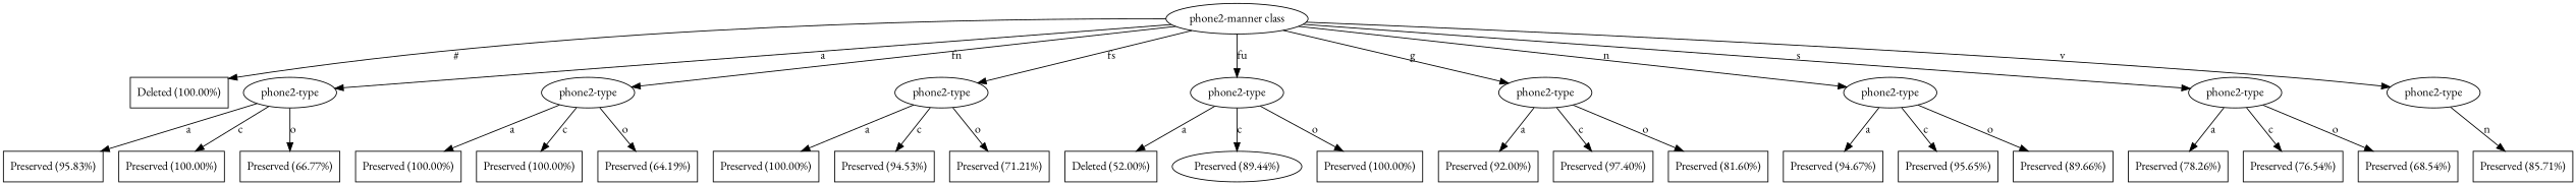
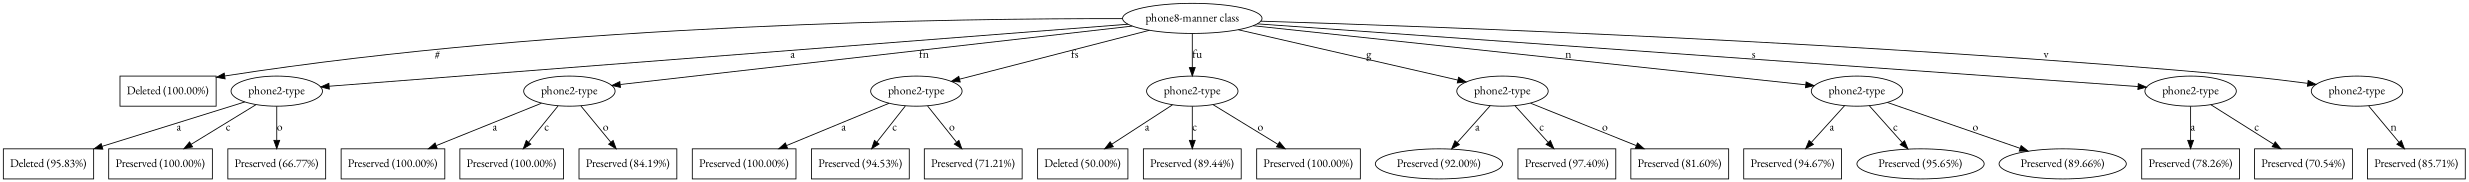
  digraph {
    fontname="EB Garamond"
    node [fontname="EB Garamond" shape=box]
    edge [fontname="EB Garamond"]
-   n1 [label="phone2-manner class" shape=ellipse]
+   n1 [label="phone8-manner class" shape=ellipse]
    n2 [label="Deleted (100.00%)"]
    n3 [label="phone2-type" shape=ellipse]
    n4 [label="phone2-type" shape=ellipse]
    n5 [label="phone2-type" shape=ellipse]
    n6 [label="phone2-type" shape=ellipse]
    n7 [label="phone2-type" shape=ellipse]
    n8 [label="phone2-type" shape=ellipse]
    n9 [label="phone2-type" shape=ellipse]
    n10 [label="phone2-type" shape=ellipse]
-   n11 [label="Preserved (95.83%)"]
+   n11 [label="Deleted (95.83%)"]
    n12 [label="Preserved (100.00%)"]
    n13 [label="Preserved (66.77%)"]
    n14 [label="Preserved (100.00%)"]
    n15 [label="Preserved (100.00%)"]
-   n16 [label="Preserved (64.19%)"]
+   n16 [label="Preserved (84.19%)"]
    n17 [label="Preserved (100.00%)"]
    n18 [label="Preserved (94.53%)"]
    n19 [label="Preserved (71.21%)"]
-   n20 [label="Deleted (52.00%)"]
-   n21 [label="Preserved (89.44%)" shape=ellipse]
+   n20 [label="Deleted (50.00%)"]
+   n21 [label="Preserved (89.44%)"]
    n22 [label="Preserved (100.00%)"]
-   n23 [label="Preserved (92.00%)"]
+   n23 [label="Preserved (92.00%)" shape=ellipse]
    n24 [label="Preserved (97.40%)"]
    n25 [label="Preserved (81.60%)"]
    n26 [label="Preserved (94.67%)"]
-   n27 [label="Preserved (95.65%)"]
-   n28 [label="Preserved (89.66%)"]
+   n27 [label="Preserved (95.65%)" shape=ellipse]
+   n28 [label="Preserved (89.66%)" shape=ellipse]
    n29 [label="Preserved (78.26%)"]
-   n30 [label="Preserved (76.54%)"]
-   n31 [label="Preserved (68.54%)"]
+   n30 [label="Preserved (70.54%)"]
    n32 [label="Preserved (85.71%)"]
    n1 -> n2 [label="#"]
    n1 -> n3 [label=a]
    n1 -> n4 [label=fn]
    n1 -> n5 [label=fs]
    n1 -> n6 [label=fu]
    n1 -> n7 [label=g]
    n1 -> n8 [label=n]
    n1 -> n9 [label=s]
    n1 -> n10 [label=v]
    n3 -> n11 [label=a]
    n3 -> n12 [label=c]
    n3 -> n13 [label=o]
    n4 -> n14 [label=a]
    n4 -> n15 [label=c]
    n4 -> n16 [label=o]
    n5 -> n17 [label=a]
    n5 -> n18 [label=c]
    n5 -> n19 [label=o]
    n6 -> n20 [label=a]
    n6 -> n21 [label=c]
    n6 -> n22 [label=o]
    n7 -> n23 [label=a]
    n7 -> n24 [label=c]
    n7 -> n25 [label=o]
    n8 -> n26 [label=a]
    n8 -> n27 [label=c]
    n8 -> n28 [label=o]
    n9 -> n29 [label=a]
    n9 -> n30 [label=c]
-   n9 -> n31 [label=o]
    n10 -> n32 [label=n]
  }
